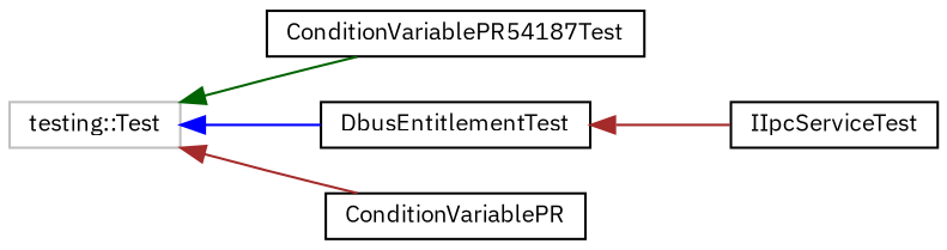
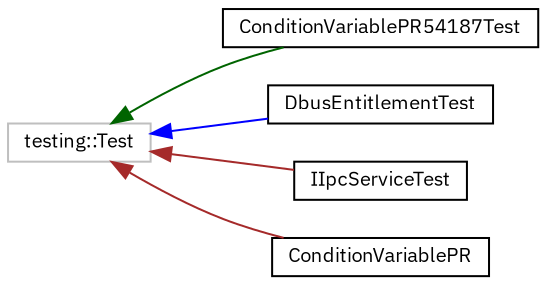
  digraph {
    fontname="IBM Plex Sans"
    rankdir=LR
    node [color=black fillcolor=white fontname="IBM Plex Sans" fontsize=10 shape=record style=filled]
    edge [color=brown dir=back fontname="IBM Plex Sans" fontsize=10 labelfontname=Helvetica labelfontsize=10 style=solid]
    n1 [color=grey75 height=0.2 label="testing::Test" width=0.4]
    n2 [height=0.2 label=ConditionVariablePR54187Test width=0.4]
    n3 [height=0.2 label=DbusEntitlementTest width=0.4]
    n4 [height=0.2 label=IIpcServiceTest width=0.4]
    n5 [height=0.2 label=ConditionVariablePR width=0.4]
    n1 -> n2 [color=darkgreen]
    n1 -> n3 [color=blue]
-   n3 -> n4
+   n1 -> n4
    n1 -> n5
  }
